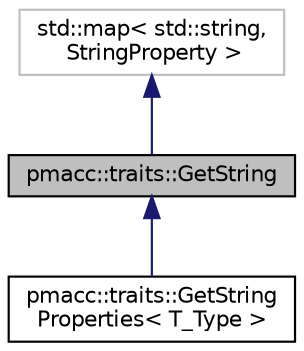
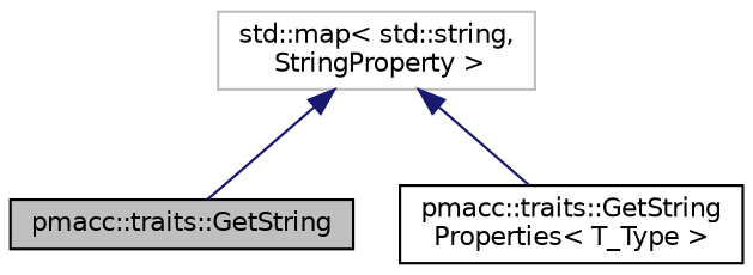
  digraph {
    node [color=black fillcolor=white fontname=Helvetica fontsize=10 shape=record style=filled]
    edge [color=midnightblue dir=back fontname=Helvetica fontsize=10 labelfontname=Helvetica labelfontsize=10 style=solid]
    n1 [fillcolor=grey75 fontcolor=black height=0.2 label="pmacc::traits::GetString" width=0.4]
    n2 [height=0.2 label="pmacc::traits::GetString\lProperties\< T_Type \>" width=0.4]
    n3 [color=grey75 height=0.2 label="std::map\< std::string,\l StringProperty \>" width=0.4]
-   n1 -> n2
+   n3 -> n2
    n3 -> n1
  }
